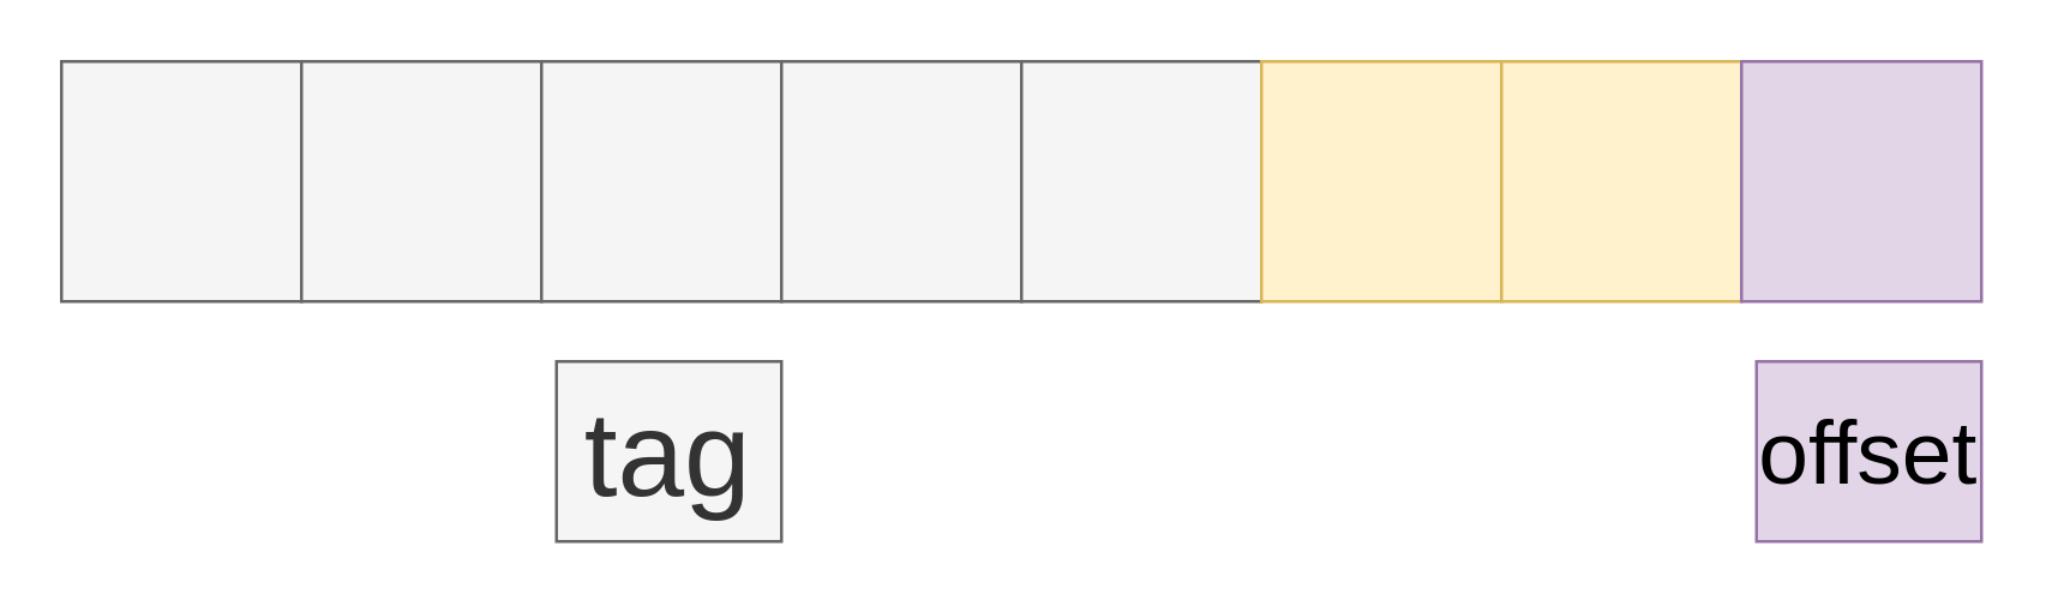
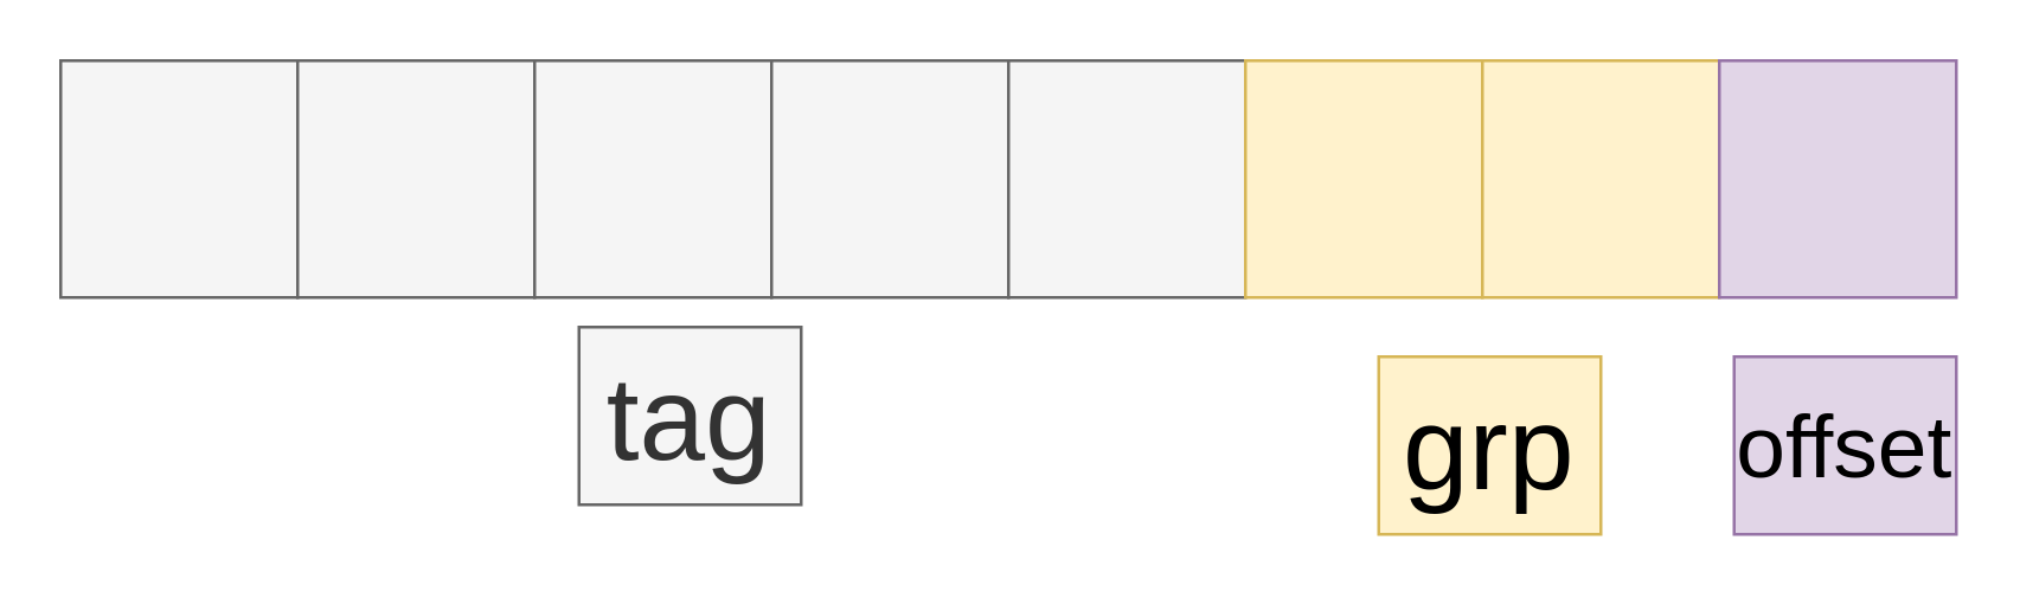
  <mxCell id="0" />
  <mxCell id="1" parent="0" />
  <mxCell id="2" value="" style="group" vertex="1" connectable="0" parent="1"><mxGeometry x="20" y="20" width="640" height="160" as="geometry" /></mxCell>
  <mxCell id="3" value="" style="whiteSpace=wrap;html=1;aspect=fixed;fontSize=50;fillColor=#f5f5f5;strokeColor=#666666;fontColor=#333333;" vertex="1" parent="2"><mxGeometry width="80" height="80" as="geometry" /></mxCell>
  <mxCell id="4" value="" style="whiteSpace=wrap;html=1;aspect=fixed;fontSize=50;fillColor=#f5f5f5;strokeColor=#666666;fontColor=#333333;" vertex="1" parent="2"><mxGeometry x="80" width="80" height="80" as="geometry" /></mxCell>
  <mxCell id="5" value="" style="whiteSpace=wrap;html=1;aspect=fixed;fontSize=50;fillColor=#f5f5f5;strokeColor=#666666;fontColor=#333333;" vertex="1" parent="2"><mxGeometry x="160" width="80" height="80" as="geometry" /></mxCell>
  <mxCell id="6" value="" style="whiteSpace=wrap;html=1;aspect=fixed;fontSize=50;fillColor=#f5f5f5;strokeColor=#666666;fontColor=#333333;" vertex="1" parent="2"><mxGeometry x="240" width="80" height="80" as="geometry" /></mxCell>
  <mxCell id="7" value="" style="whiteSpace=wrap;html=1;aspect=fixed;fontSize=50;fillColor=#f5f5f5;strokeColor=#666666;fontColor=#333333;" vertex="1" parent="2"><mxGeometry x="320" width="80" height="80" as="geometry" /></mxCell>
  <mxCell id="8" value="" style="whiteSpace=wrap;html=1;aspect=fixed;fontSize=50;fillColor=#fff2cc;strokeColor=#d6b656;" vertex="1" parent="2"><mxGeometry x="400" width="80" height="80" as="geometry" /></mxCell>
  <mxCell id="9" value="" style="whiteSpace=wrap;html=1;aspect=fixed;fontSize=50;fillColor=#fff2cc;strokeColor=#d6b656;" vertex="1" parent="2"><mxGeometry x="480" width="80" height="80" as="geometry" /></mxCell>
  <mxCell id="10" value="" style="whiteSpace=wrap;html=1;aspect=fixed;fontSize=50;fillColor=#e1d5e7;strokeColor=#9673a6;" vertex="1" parent="2"><mxGeometry x="560" width="80" height="80" as="geometry" /></mxCell>
- <mxCell id="11" value="tag" style="text;html=1;strokeColor=#666666;fillColor=#f5f5f5;align=center;verticalAlign=middle;whiteSpace=wrap;rounded=0;fontSize=40;fontColor=#333333;" vertex="1" parent="2"><mxGeometry x="165" y="100" width="75" height="60" as="geometry" /></mxCell>
+ <mxCell id="11" value="tag" style="text;html=1;strokeColor=#666666;fillColor=#f5f5f5;align=center;verticalAlign=middle;whiteSpace=wrap;rounded=0;fontSize=40;fontColor=#333333;" vertex="1" parent="2"><mxGeometry x="175" y="90" width="75" height="60" as="geometry" /></mxCell>
+ <mxCell id="12" value="grp" style="text;html=1;strokeColor=#d6b656;fillColor=#fff2cc;align=center;verticalAlign=middle;whiteSpace=wrap;rounded=0;fontSize=40;" vertex="1" parent="2"><mxGeometry x="445" y="100" width="75" height="60" as="geometry" /></mxCell>
  <mxCell id="13" value="offset" style="text;html=1;strokeColor=#9673a6;fillColor=#e1d5e7;align=center;verticalAlign=middle;whiteSpace=wrap;rounded=0;fontSize=30;" vertex="1" parent="2"><mxGeometry x="565" y="100" width="75" height="60" as="geometry" /></mxCell>
